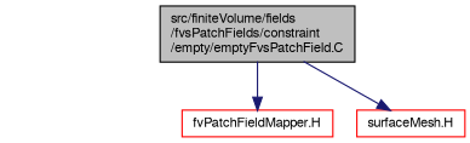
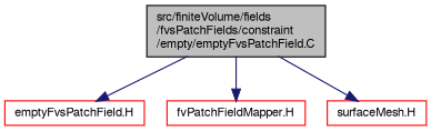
  digraph {
    node [color=red fontname=FreeSans fontsize=10 shape=record]
    edge [color=midnightblue fontname=FreeSans fontsize=10 labelfontname=FreeSans labelfontsize=10 style=solid]
    n1 [color=black fillcolor=grey75 fontcolor=black height=0.2 label="src/finiteVolume/fields\l/fvsPatchFields/constraint\l/empty/emptyFvsPatchField.C" style=filled width=0.4]
+   n2 [height=0.2 label="emptyFvsPatchField.H" width=0.4]
    n3 [height=0.2 label="fvPatchFieldMapper.H" width=0.4]
    n4 [height=0.2 label="surfaceMesh.H" width=0.4]
+   n1 -> n2
    n1 -> n3
    n1 -> n4
  }
